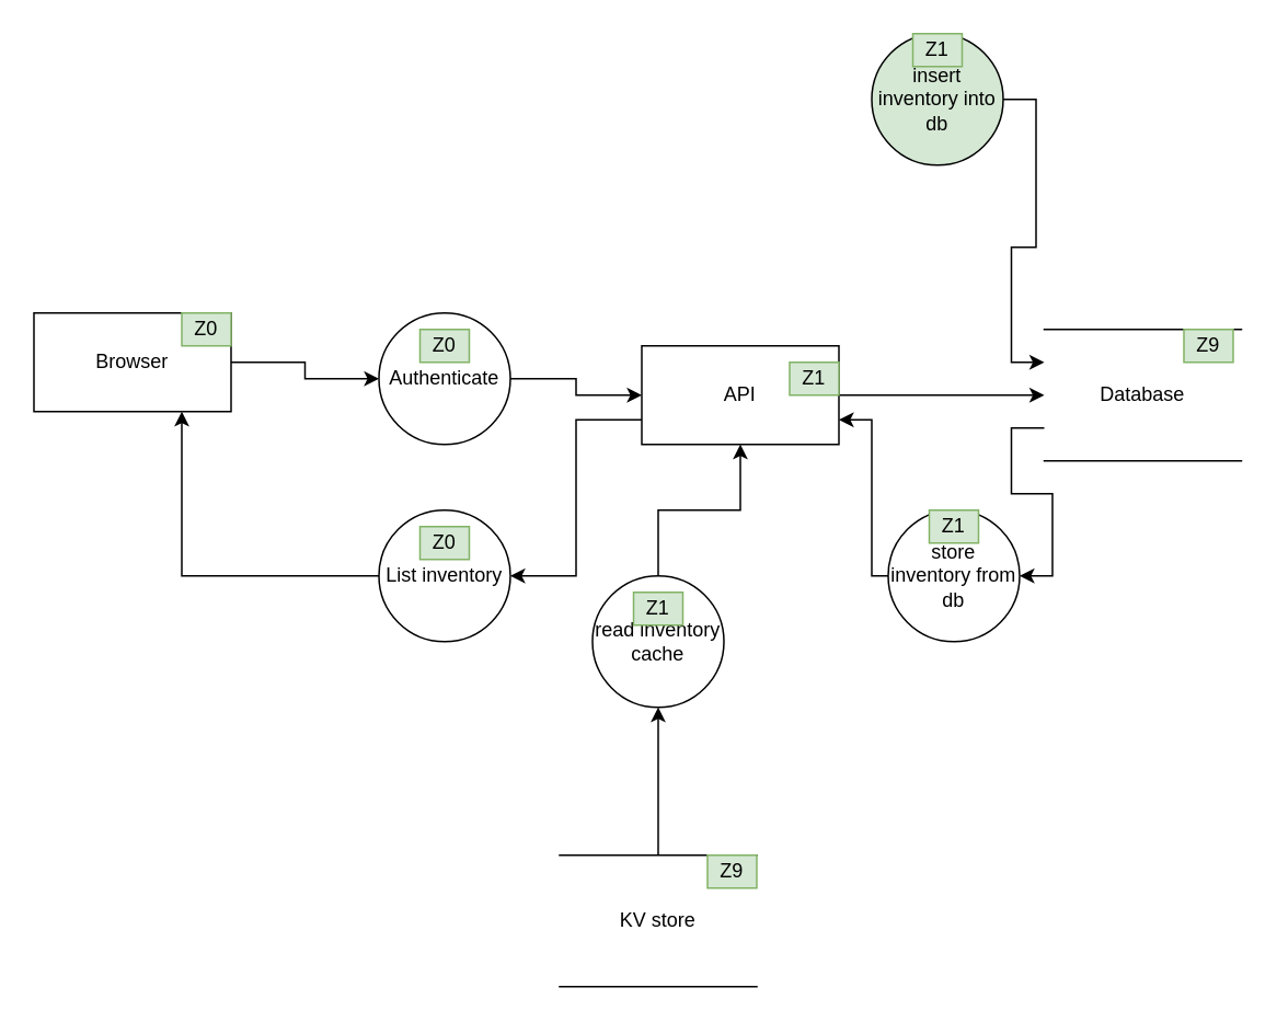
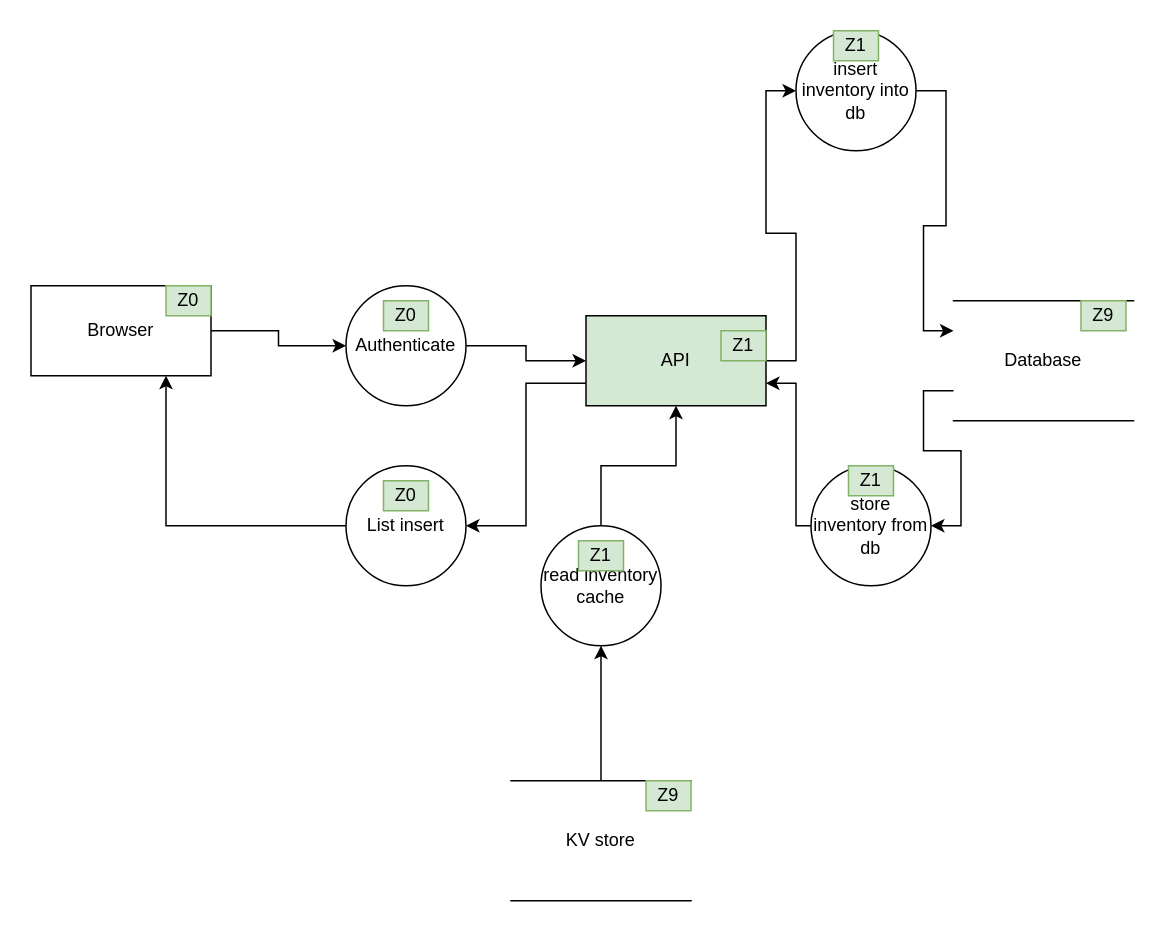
  <mxCell id="0" />
  <mxCell id="1" parent="0" />
  <mxCell id="2" style="edgeStyle=orthogonalEdgeStyle;rounded=0;orthogonalLoop=1;jettySize=auto;html=1;exitX=1;exitY=0.5;exitDx=0;exitDy=0;entryX=0;entryY=0.5;entryDx=0;entryDy=0;" parent="1" source="3" target="5" edge="1"><mxGeometry relative="1" as="geometry" /></mxCell>
  <mxCell id="3" value="Browser" style="rounded=0;whiteSpace=wrap;html=1;" parent="1" vertex="1"><mxGeometry x="20" y="190" width="120" height="60" as="geometry" /></mxCell>
  <mxCell id="4" style="edgeStyle=orthogonalEdgeStyle;rounded=0;orthogonalLoop=1;jettySize=auto;html=1;exitX=1;exitY=0.5;exitDx=0;exitDy=0;entryX=0;entryY=0.5;entryDx=0;entryDy=0;" parent="1" source="5" target="10" edge="1"><mxGeometry relative="1" as="geometry" /></mxCell>
  <mxCell id="5" value="Authenticate" style="ellipse;whiteSpace=wrap;html=1;aspect=fixed;" parent="1" vertex="1"><mxGeometry x="230" y="190" width="80" height="80" as="geometry" /></mxCell>
  <mxCell id="6" style="edgeStyle=orthogonalEdgeStyle;rounded=0;orthogonalLoop=1;jettySize=auto;html=1;exitX=0;exitY=0.75;exitDx=0;exitDy=0;entryX=1;entryY=0.5;entryDx=0;entryDy=0;" parent="1" source="7" target="25" edge="1"><mxGeometry relative="1" as="geometry" /></mxCell>
  <mxCell id="7" value="Database" style="shape=partialRectangle;whiteSpace=wrap;html=1;left=0;right=0;fillColor=none;" parent="1" vertex="1"><mxGeometry x="635" y="200" width="120" height="80" as="geometry" /></mxCell>
- <mxCell id="8" style="edgeStyle=orthogonalEdgeStyle;rounded=0;orthogonalLoop=1;jettySize=auto;html=1;exitX=1;exitY=0.5;exitDx=0;exitDy=0;" parent="1" source="10" target="7" edge="1"><mxGeometry relative="1" as="geometry" /></mxCell>
+ <mxCell id="8" style="edgeStyle=orthogonalEdgeStyle;rounded=0;orthogonalLoop=1;jettySize=auto;html=1;exitX=1;exitY=0.5;exitDx=0;exitDy=0;entryX=0;entryY=0.5;entryDx=0;entryDy=0;" parent="1" source="10" target="27" edge="1"><mxGeometry relative="1" as="geometry" /></mxCell>
  <mxCell id="9" style="edgeStyle=orthogonalEdgeStyle;rounded=0;orthogonalLoop=1;jettySize=auto;html=1;exitX=0;exitY=0.75;exitDx=0;exitDy=0;entryX=1;entryY=0.5;entryDx=0;entryDy=0;" parent="1" source="10" target="12" edge="1"><mxGeometry relative="1" as="geometry" /></mxCell>
- <mxCell id="10" value="API" style="rounded=0;whiteSpace=wrap;html=1;" parent="1" vertex="1"><mxGeometry x="390" y="210" width="120" height="60" as="geometry" /></mxCell>
+ <mxCell id="10" value="API" style="rounded=0;whiteSpace=wrap;html=1;fillColor=#d5e8d4;" parent="1" vertex="1"><mxGeometry x="390" y="210" width="120" height="60" as="geometry" /></mxCell>
  <mxCell id="11" style="edgeStyle=orthogonalEdgeStyle;rounded=0;orthogonalLoop=1;jettySize=auto;html=1;exitX=0;exitY=0.5;exitDx=0;exitDy=0;entryX=0.75;entryY=1;entryDx=0;entryDy=0;" parent="1" source="12" target="3" edge="1"><mxGeometry relative="1" as="geometry" /></mxCell>
- <mxCell id="12" value="List inventory" style="ellipse;whiteSpace=wrap;html=1;aspect=fixed;" parent="1" vertex="1"><mxGeometry x="230" y="310" width="80" height="80" as="geometry" /></mxCell>
+ <mxCell id="12" value="List insert" style="ellipse;whiteSpace=wrap;html=1;aspect=fixed;" parent="1" vertex="1"><mxGeometry x="230" y="310" width="80" height="80" as="geometry" /></mxCell>
  <mxCell id="13" value="Z0" style="text;html=1;strokeColor=#82b366;fillColor=#d5e8d4;align=center;verticalAlign=middle;whiteSpace=wrap;overflow=hidden;" parent="1" vertex="1"><mxGeometry x="110" y="190" width="30" height="20" as="geometry" /></mxCell>
  <mxCell id="14" value="Z0" style="text;html=1;strokeColor=#82b366;fillColor=#d5e8d4;align=center;verticalAlign=middle;whiteSpace=wrap;overflow=hidden;" parent="1" vertex="1"><mxGeometry x="255" y="200" width="30" height="20" as="geometry" /></mxCell>
  <mxCell id="15" value="Z0" style="text;html=1;strokeColor=#82b366;fillColor=#d5e8d4;align=center;verticalAlign=middle;whiteSpace=wrap;overflow=hidden;" parent="1" vertex="1"><mxGeometry x="255" y="320" width="30" height="20" as="geometry" /></mxCell>
  <mxCell id="16" value="Z1" style="text;html=1;strokeColor=#82b366;fillColor=#d5e8d4;align=center;verticalAlign=middle;whiteSpace=wrap;overflow=hidden;" parent="1" vertex="1"><mxGeometry x="480" y="220" width="30" height="20" as="geometry" /></mxCell>
  <mxCell id="17" value="Z9" style="text;html=1;strokeColor=#82b366;fillColor=#d5e8d4;align=center;verticalAlign=middle;whiteSpace=wrap;overflow=hidden;" parent="1" vertex="1"><mxGeometry x="720" y="200" width="30" height="20" as="geometry" /></mxCell>
  <mxCell id="18" style="edgeStyle=orthogonalEdgeStyle;rounded=0;orthogonalLoop=1;jettySize=auto;html=1;exitX=0.5;exitY=0;exitDx=0;exitDy=0;" edge="1" parent="1" source="19" target="10"><mxGeometry relative="1" as="geometry" /></mxCell>
  <mxCell id="19" value="read inventory cache" style="ellipse;whiteSpace=wrap;html=1;aspect=fixed;" vertex="1" parent="1"><mxGeometry x="360" y="350" width="80" height="80" as="geometry" /></mxCell>
  <mxCell id="20" style="edgeStyle=orthogonalEdgeStyle;rounded=0;orthogonalLoop=1;jettySize=auto;html=1;exitX=0.5;exitY=0;exitDx=0;exitDy=0;entryX=0.5;entryY=1;entryDx=0;entryDy=0;" edge="1" parent="1" source="21" target="19"><mxGeometry relative="1" as="geometry" /></mxCell>
  <mxCell id="21" value="KV store" style="shape=partialRectangle;whiteSpace=wrap;html=1;left=0;right=0;fillColor=none;" vertex="1" parent="1"><mxGeometry x="340" y="520" width="120" height="80" as="geometry" /></mxCell>
  <mxCell id="22" value="Z9" style="text;html=1;strokeColor=#82b366;fillColor=#d5e8d4;align=center;verticalAlign=middle;whiteSpace=wrap;overflow=hidden;" vertex="1" parent="1"><mxGeometry x="430" y="520" width="30" height="20" as="geometry" /></mxCell>
  <mxCell id="23" value="Z1" style="text;html=1;strokeColor=#82b366;fillColor=#d5e8d4;align=center;verticalAlign=middle;whiteSpace=wrap;overflow=hidden;" vertex="1" parent="1"><mxGeometry x="385" y="360" width="30" height="20" as="geometry" /></mxCell>
  <mxCell id="24" style="edgeStyle=orthogonalEdgeStyle;rounded=0;orthogonalLoop=1;jettySize=auto;html=1;exitX=0;exitY=0.5;exitDx=0;exitDy=0;entryX=1;entryY=0.75;entryDx=0;entryDy=0;" edge="1" parent="1" source="25" target="10"><mxGeometry relative="1" as="geometry"><Array as="points"><mxPoint x="530" y="255" /></Array></mxGeometry></mxCell>
  <mxCell id="25" value="store inventory from db" style="ellipse;whiteSpace=wrap;html=1;aspect=fixed;" vertex="1" parent="1"><mxGeometry x="540" y="310" width="80" height="80" as="geometry" /></mxCell>
  <mxCell id="26" style="edgeStyle=orthogonalEdgeStyle;rounded=0;orthogonalLoop=1;jettySize=auto;html=1;exitX=1;exitY=0.5;exitDx=0;exitDy=0;entryX=0;entryY=0.25;entryDx=0;entryDy=0;" edge="1" parent="1" source="27" target="7"><mxGeometry relative="1" as="geometry" /></mxCell>
- <mxCell id="27" value="insert inventory into db" style="ellipse;whiteSpace=wrap;html=1;aspect=fixed;fillColor=#d5e8d4;" vertex="1" parent="1"><mxGeometry x="530" y="20" width="80" height="80" as="geometry" /></mxCell>
+ <mxCell id="27" value="insert inventory into db" style="ellipse;whiteSpace=wrap;html=1;aspect=fixed;" vertex="1" parent="1"><mxGeometry x="530" y="20" width="80" height="80" as="geometry" /></mxCell>
  <mxCell id="28" value="Z1" style="text;html=1;strokeColor=#82b366;fillColor=#d5e8d4;align=center;verticalAlign=middle;whiteSpace=wrap;overflow=hidden;" vertex="1" parent="1"><mxGeometry x="555" y="20" width="30" height="20" as="geometry" /></mxCell>
  <mxCell id="29" value="Z1" style="text;html=1;strokeColor=#82b366;fillColor=#d5e8d4;align=center;verticalAlign=middle;whiteSpace=wrap;overflow=hidden;" vertex="1" parent="1"><mxGeometry x="565" y="310" width="30" height="20" as="geometry" /></mxCell>
